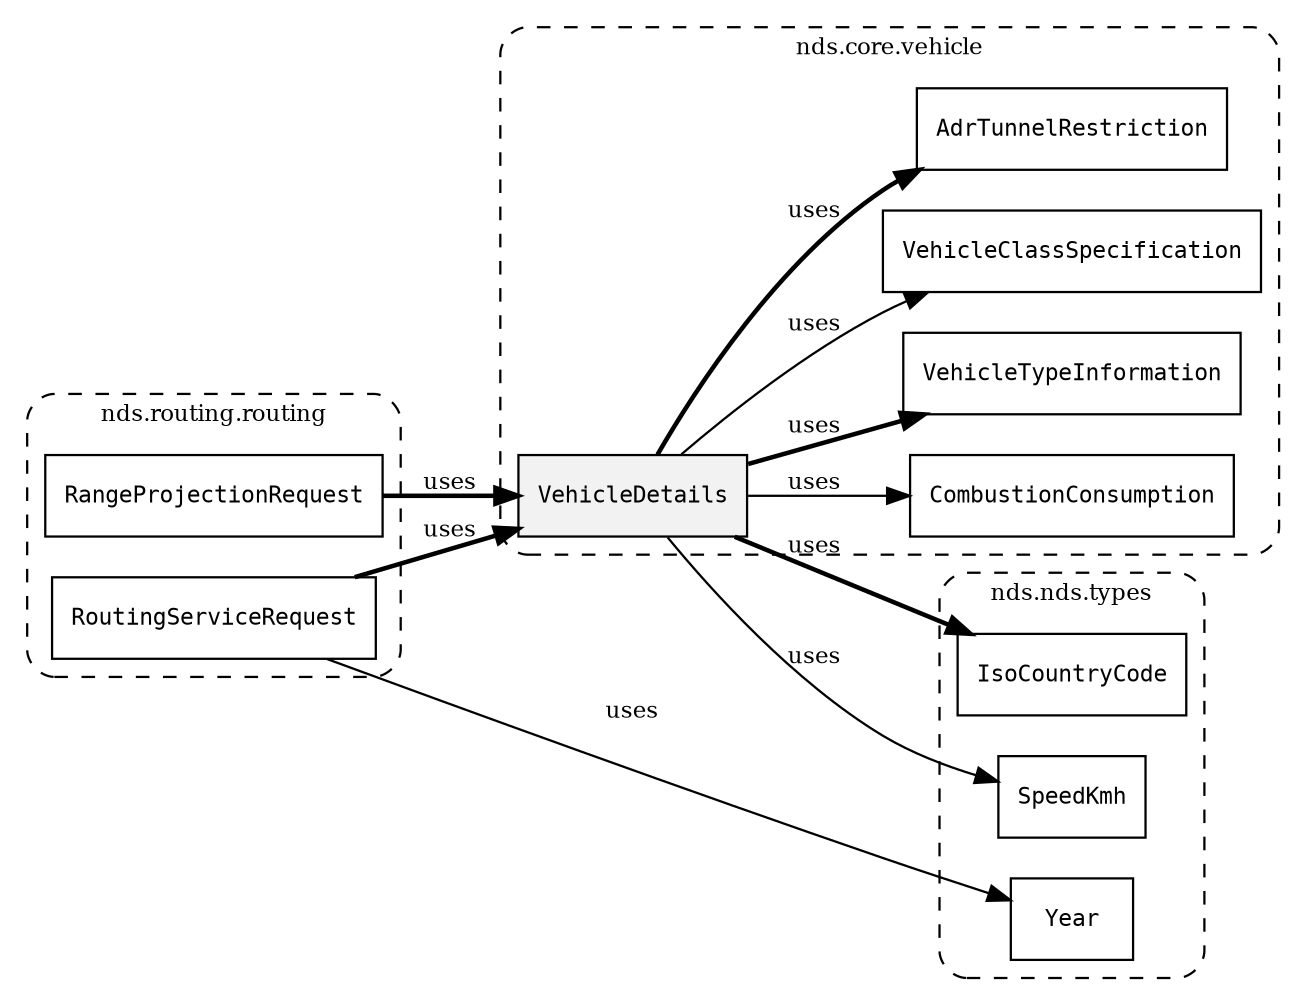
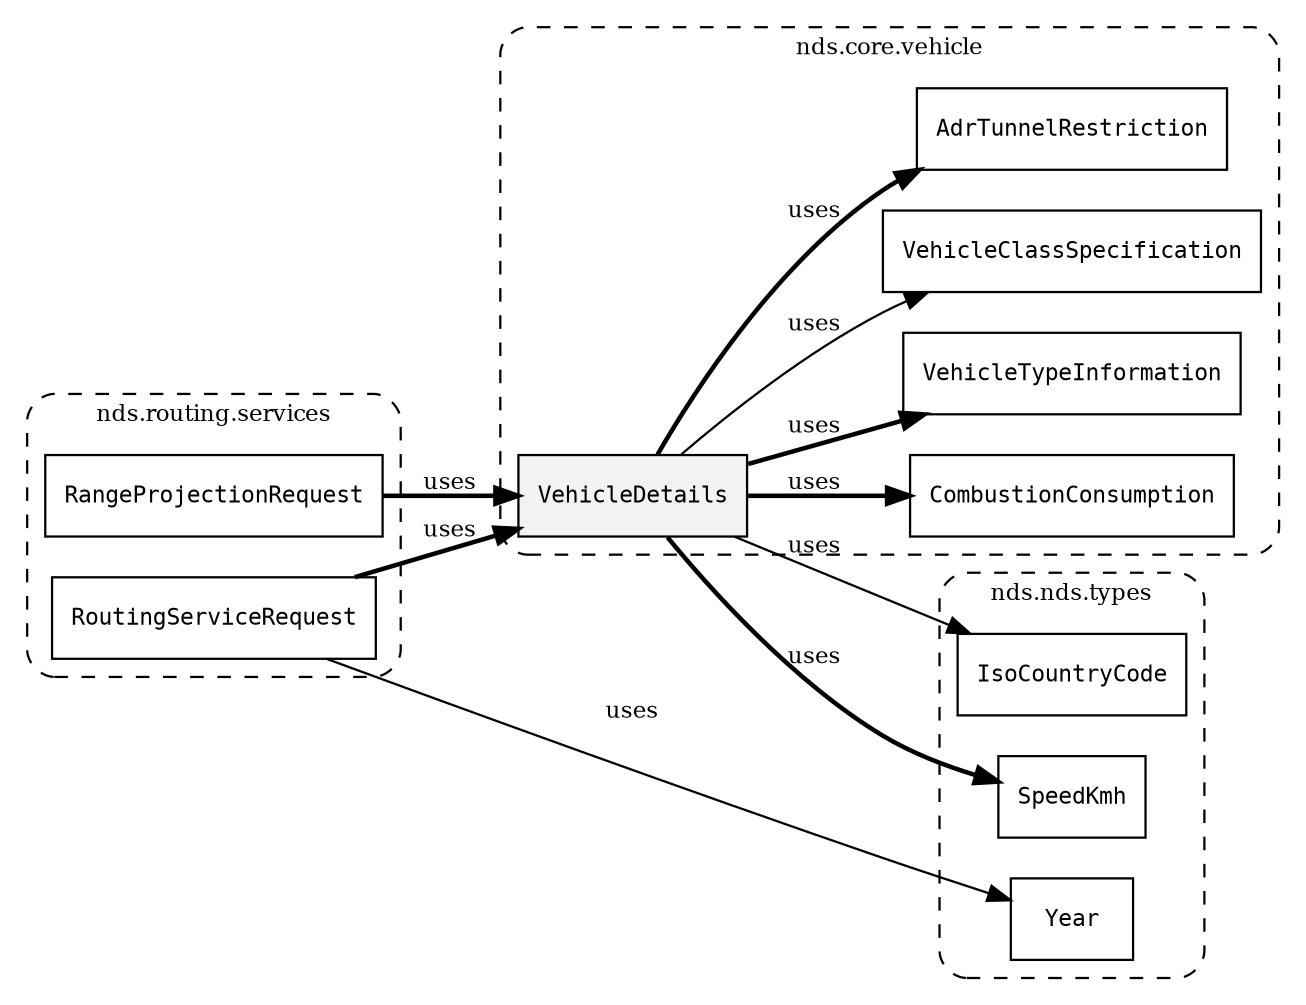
  digraph {
    fontsize=10
    rankdir=LR
    node [fontsize=10 shape=box]
    edge [fontsize=10 style=bold]
    n1 [fillcolor="#0000000D" label=<<font face="monospace"><table align="center" border="0" cellspacing="0" cellpadding="0"><tr><td href="../../../content/packages/nds.core.vehicle.html#Structure-VehicleDetails" title="Structure defined in nds.core.vehicle">VehicleDetails</td></tr></table></font>> style=filled]
    n2 [label=<<font face="monospace"><table align="center" border="0" cellspacing="0" cellpadding="0"><tr><td href="../../../content/packages/nds.core.vehicle.html#Structure-VehicleTypeInformation" title="Structure defined in nds.core.vehicle">VehicleTypeInformation</td></tr></table></font>>]
    n3 [label=<<font face="monospace"><table align="center" border="0" cellspacing="0" cellpadding="0"><tr><td href="../../../content/packages/nds.core.vehicle.html#Structure-VehicleClassSpecification" title="Structure defined in nds.core.vehicle">VehicleClassSpecification</td></tr></table></font>>]
    n4 [label=<<font face="monospace"><table align="center" border="0" cellspacing="0" cellpadding="0"><tr><td href="../../../content/packages/nds.core.vehicle.html#Enum-AdrTunnelRestriction" title="Enum defined in nds.core.vehicle">AdrTunnelRestriction</td></tr></table></font>>]
    n5 [label=<<font face="monospace"><table align="center" border="0" cellspacing="0" cellpadding="0"><tr><td href="../../../content/packages/nds.core.vehicle.html#Structure-CombustionConsumption" title="Structure defined in nds.core.vehicle">CombustionConsumption</td></tr></table></font>>]
    n6 [label=<<font face="monospace"><table align="center" border="0" cellspacing="0" cellpadding="0"><tr><td href="../../../content/packages/nds.core.types.html#Subtype-SpeedKmh" title="Subtype defined in nds.core.types">SpeedKmh</td></tr></table></font>>]
    n7 [label=<<font face="monospace"><table align="center" border="0" cellspacing="0" cellpadding="0"><tr><td href="../../../content/packages/nds.core.types.html#Subtype-Year" title="Subtype defined in nds.core.types">Year</td></tr></table></font>>]
    n8 [label=<<font face="monospace"><table align="center" border="0" cellspacing="0" cellpadding="0"><tr><td href="../../../content/packages/nds.core.types.html#Subtype-IsoCountryCode" title="Subtype defined in nds.core.types">IsoCountryCode</td></tr></table></font>>]
    n9 [label=<<font face="monospace"><table align="center" border="0" cellspacing="0" cellpadding="0"><tr><td href="../../../content/packages/nds.routing.services.html#Structure-RoutingServiceRequest" title="Structure defined in nds.routing.services">RoutingServiceRequest</td></tr></table></font>>]
    n10 [label=<<font face="monospace"><table align="center" border="0" cellspacing="0" cellpadding="0"><tr><td href="../../../content/packages/nds.routing.services.html#Structure-RangeProjectionRequest" title="Structure defined in nds.routing.services">RangeProjectionRequest</td></tr></table></font>>]
    subgraph cluster_1 {
      label="nds.core.vehicle"
      style="dashed, rounded"
      n1
      n2
      n3
      n4
      n5
    }
    subgraph cluster_2 {
      label="nds.nds.types"
      style="dashed, rounded"
      n6
      n7
      n8
    }
    subgraph cluster_3 {
-     label="nds.routing.routing"
+     label="nds.routing.services"
      style="dashed, rounded"
      n9
      n10
    }
    n1 -> n2 [label=uses]
    n1 -> n3 [label=uses style=solid]
    n1 -> n4 [label=uses]
-   n1 -> n5 [label=uses style=solid]
-   n1 -> n6 [label=uses style=solid]
-   n1 -> n8 [label=uses]
+   n1 -> n5 [label=uses]
+   n1 -> n6 [label=uses]
+   n1 -> n8 [label=uses style=solid]
    n9 -> n1 [label=uses]
    n9 -> n7 [label=uses style=solid]
    n10 -> n1 [label=uses]
  }
